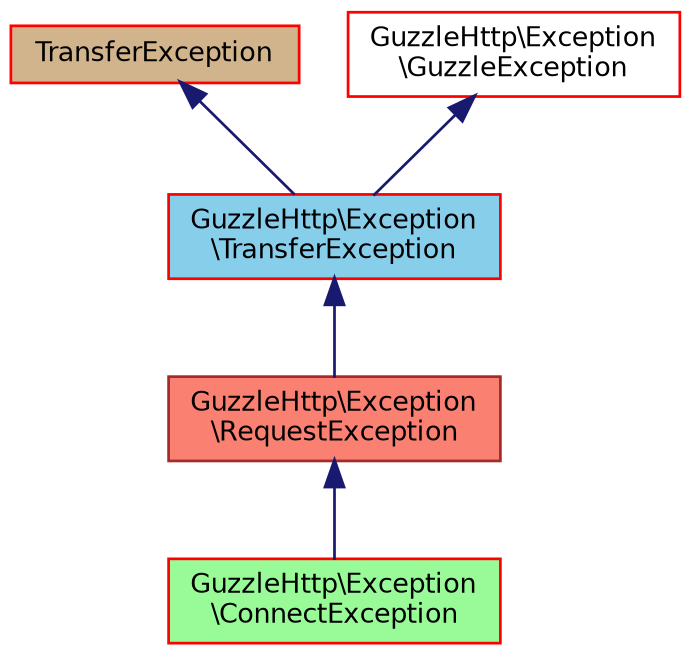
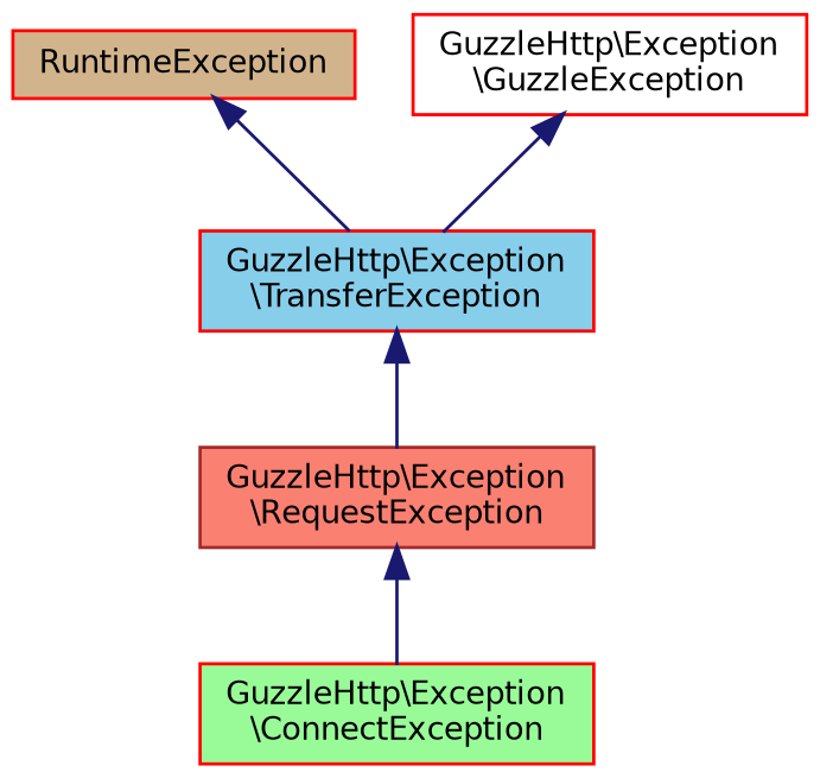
  digraph {
    node [color=red fontname=Helvetica fontsize=10 shape=record style=filled]
    edge [color=midnightblue dir=back fontname=Helvetica fontsize=10 labelfontname=Helvetica labelfontsize=10 style=solid]
    n1 [fillcolor=palegreen fontcolor=black height=0.2 label="GuzzleHttp\\Exception\l\\ConnectException" width=0.4]
    n2 [color=brown fillcolor=salmon height=0.2 label="GuzzleHttp\\Exception\l\\RequestException" width=0.4]
    n3 [fillcolor=skyblue height=0.2 label="GuzzleHttp\\Exception\l\\TransferException" width=0.4]
-   n4 [fillcolor=tan height=0.2 label=TransferException width=0.4]
+   n4 [fillcolor=tan height=0.2 label=RuntimeException width=0.4]
    n5 [fillcolor=white height=0.2 label="GuzzleHttp\\Exception\l\\GuzzleException" width=0.4]
    n2 -> n1
    n3 -> n2
    n4 -> n3
    n5 -> n3
  }
